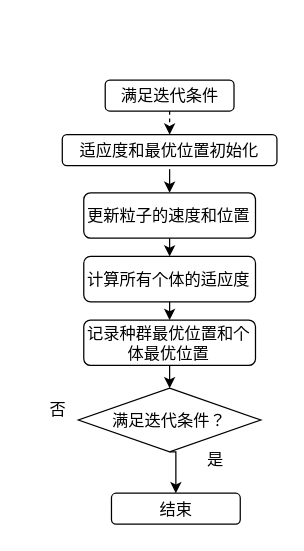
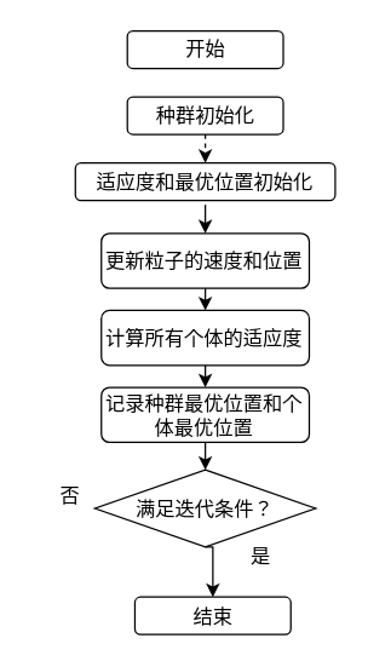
  <mxCell id="0" />
  <mxCell id="1" parent="0" />
  <mxCell id="2" style="edgeStyle=orthogonalEdgeStyle;rounded=0;orthogonalLoop=1;jettySize=auto;html=1;exitX=0.5;exitY=1;exitDx=0;exitDy=0;entryX=0.5;entryY=0;entryDx=0;entryDy=0;fontSize=13;" edge="1" parent="1" source="3" target="15"><mxGeometry relative="1" as="geometry" /></mxCell>
  <mxCell id="3" value="&lt;font style=&quot;font-size: 13px&quot;&gt;满足迭代条件？&lt;/font&gt;" style="rhombus;whiteSpace=wrap;html=1;container=0;" parent="1" vertex="1"><mxGeometry x="62.09" y="310.182" width="146.026" height="50.909" as="geometry" /></mxCell>
+ <mxCell id="4" value="&lt;font style=&quot;font-size: 13px&quot;&gt;开始&lt;/font&gt;" style="rounded=1;whiteSpace=wrap;html=1;container=0;" parent="1" vertex="1"><mxGeometry x="83.564" y="20" width="103.077" height="24.727" as="geometry" /></mxCell>
  <mxCell id="5" style="edgeStyle=orthogonalEdgeStyle;rounded=0;orthogonalLoop=1;jettySize=auto;html=1;exitX=0.5;exitY=1;exitDx=0;exitDy=0;entryX=0.5;entryY=0;entryDx=0;entryDy=0;fontSize=13;dashed=1;" edge="1" parent="1" source="6" target="8"><mxGeometry relative="1" as="geometry" /></mxCell>
- <mxCell id="6" value="&lt;font style=&quot;font-size: 13px&quot;&gt;满足迭代条件&lt;/font&gt;" style="rounded=1;whiteSpace=wrap;html=1;container=0;" parent="1" vertex="1"><mxGeometry x="83.564" y="63.636" width="103.077" height="24.727" as="geometry" /></mxCell>
+ <mxCell id="6" value="&lt;font style=&quot;font-size: 13px&quot;&gt;种群初始化&lt;/font&gt;" style="rounded=1;whiteSpace=wrap;html=1;container=0;" parent="1" vertex="1"><mxGeometry x="83.564" y="63.636" width="103.077" height="24.727" as="geometry" /></mxCell>
  <mxCell id="7" style="edgeStyle=orthogonalEdgeStyle;rounded=0;orthogonalLoop=1;jettySize=auto;html=1;exitX=0.5;exitY=1;exitDx=0;exitDy=0;entryX=0.5;entryY=0;entryDx=0;entryDy=0;fontSize=15;" parent="1" target="9" edge="1"><mxGeometry relative="1" as="geometry"><mxPoint x="135.103" y="134.909" as="sourcePoint" /></mxGeometry></mxCell>
  <mxCell id="8" value="&lt;font style=&quot;font-size: 13px&quot;&gt;适应度和最优位置初始化&lt;/font&gt;" style="rounded=1;whiteSpace=wrap;html=1;container=0;" parent="1" vertex="1"><mxGeometry x="49.205" y="107.273" width="171.795" height="24.727" as="geometry" /></mxCell>
  <mxCell id="9" value="&lt;font style=&quot;font-size: 13px&quot;&gt;更新粒子的速度和位置&lt;/font&gt;" style="rounded=1;whiteSpace=wrap;html=1;container=0;" parent="1" vertex="1"><mxGeometry x="66.385" y="153.818" width="137.436" height="36.364" as="geometry" /></mxCell>
  <mxCell id="10" value="&lt;font style=&quot;font-size: 13px&quot;&gt;计算所有个体的适应度&lt;/font&gt;" style="rounded=1;whiteSpace=wrap;html=1;container=0;" parent="1" vertex="1"><mxGeometry x="66.385" y="204.727" width="137.436" height="36.364" as="geometry" /></mxCell>
  <mxCell id="11" style="edgeStyle=orthogonalEdgeStyle;rounded=0;orthogonalLoop=1;jettySize=auto;html=1;exitX=0.5;exitY=1;exitDx=0;exitDy=0;entryX=0.5;entryY=0;entryDx=0;entryDy=0;" parent="1" source="9" target="10" edge="1"><mxGeometry relative="1" as="geometry" /></mxCell>
  <mxCell id="12" style="edgeStyle=orthogonalEdgeStyle;rounded=0;orthogonalLoop=1;jettySize=auto;html=1;exitX=0.5;exitY=1;exitDx=0;exitDy=0;entryX=0.5;entryY=0;entryDx=0;entryDy=0;" parent="1" source="13" target="3" edge="1"><mxGeometry relative="1" as="geometry" /></mxCell>
  <mxCell id="13" value="&lt;font style=&quot;font-size: 13px&quot;&gt;记录种群最优位置和个体最优位置&lt;/font&gt;" style="rounded=1;whiteSpace=wrap;html=1;container=0;" parent="1" vertex="1"><mxGeometry x="66.385" y="255.636" width="137.436" height="36.364" as="geometry" /></mxCell>
  <mxCell id="14" style="edgeStyle=orthogonalEdgeStyle;rounded=0;orthogonalLoop=1;jettySize=auto;html=1;exitX=0.5;exitY=1;exitDx=0;exitDy=0;entryX=0.5;entryY=0;entryDx=0;entryDy=0;" parent="1" source="10" target="13" edge="1"><mxGeometry relative="1" as="geometry" /></mxCell>
  <mxCell id="15" value="&lt;font style=&quot;font-size: 13px&quot;&gt;结束&lt;/font&gt;" style="rounded=1;whiteSpace=wrap;html=1;container=0;" parent="1" vertex="1"><mxGeometry x="88.564" y="394.273" width="103.077" height="24.727" as="geometry" /></mxCell>
  <mxCell id="16" value="&lt;font style=&quot;font-size: 13px&quot;&gt;是&lt;/font&gt;" style="text;html=1;strokeColor=none;fillColor=none;align=center;verticalAlign=middle;whiteSpace=wrap;rounded=0;fontSize=15;container=0;" parent="1" vertex="1"><mxGeometry x="146.269" y="355.273" width="51.538" height="21.818" as="geometry" /></mxCell>
  <mxCell id="17" value="&lt;font style=&quot;font-size: 13px&quot;&gt;否&lt;/font&gt;" style="text;html=1;strokeColor=none;fillColor=none;align=center;verticalAlign=middle;whiteSpace=wrap;rounded=0;fontSize=15;container=0;" parent="1" vertex="1"><mxGeometry x="20" y="315.273" width="51.538" height="21.818" as="geometry" /></mxCell>
